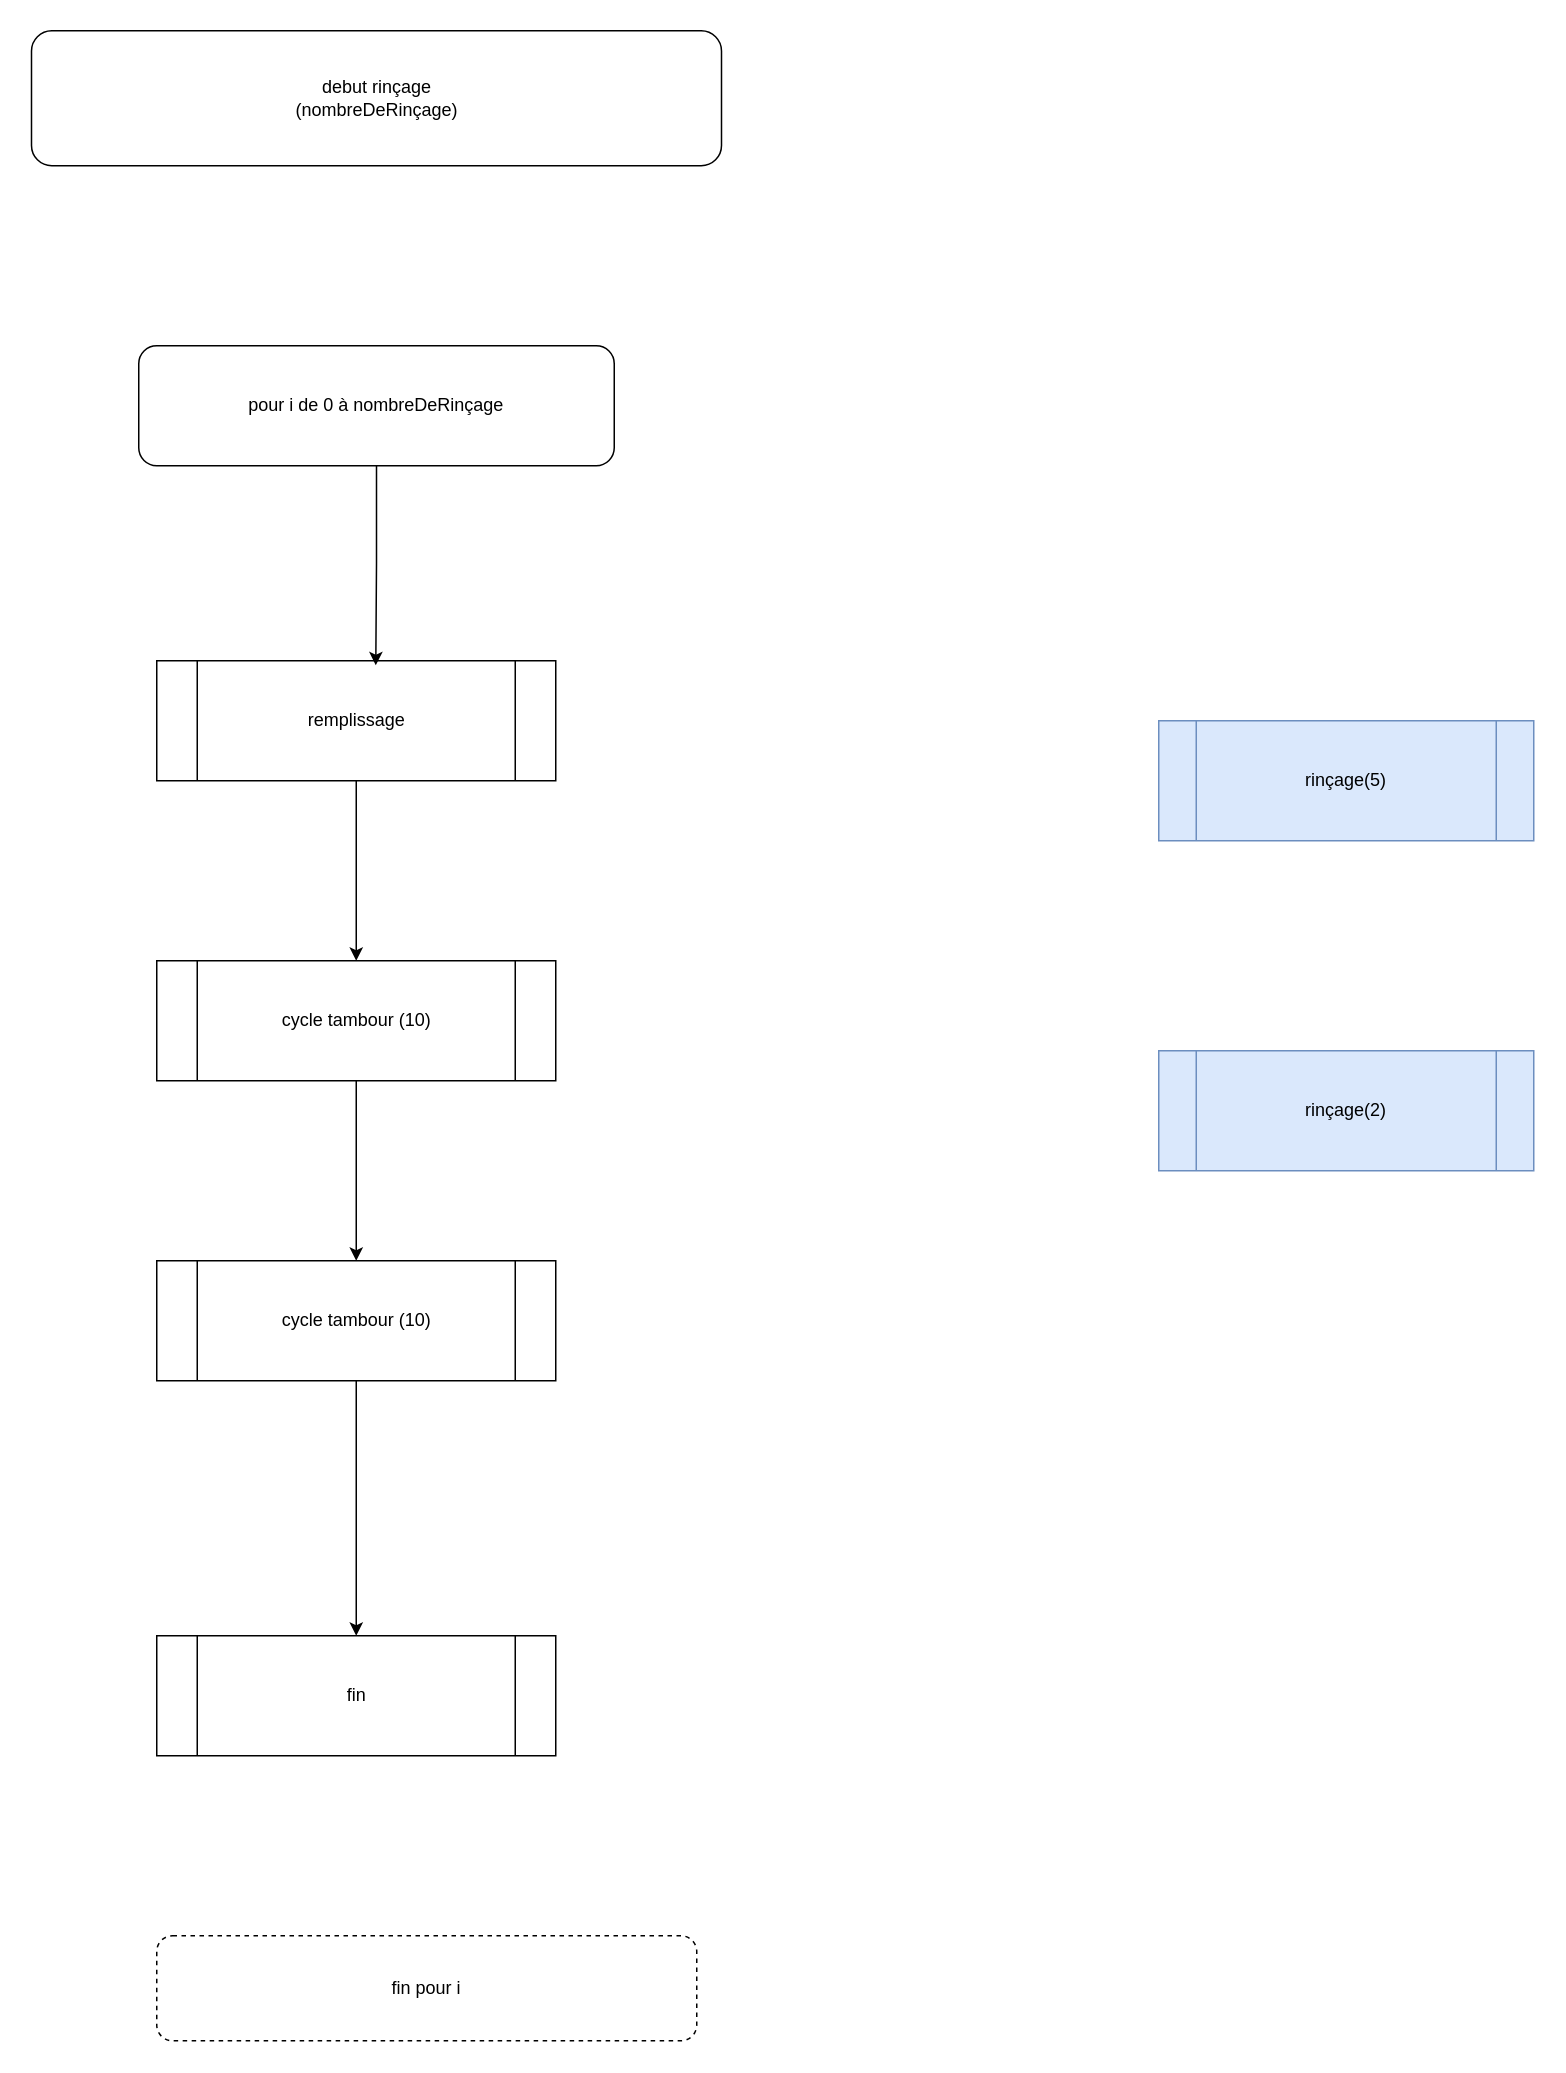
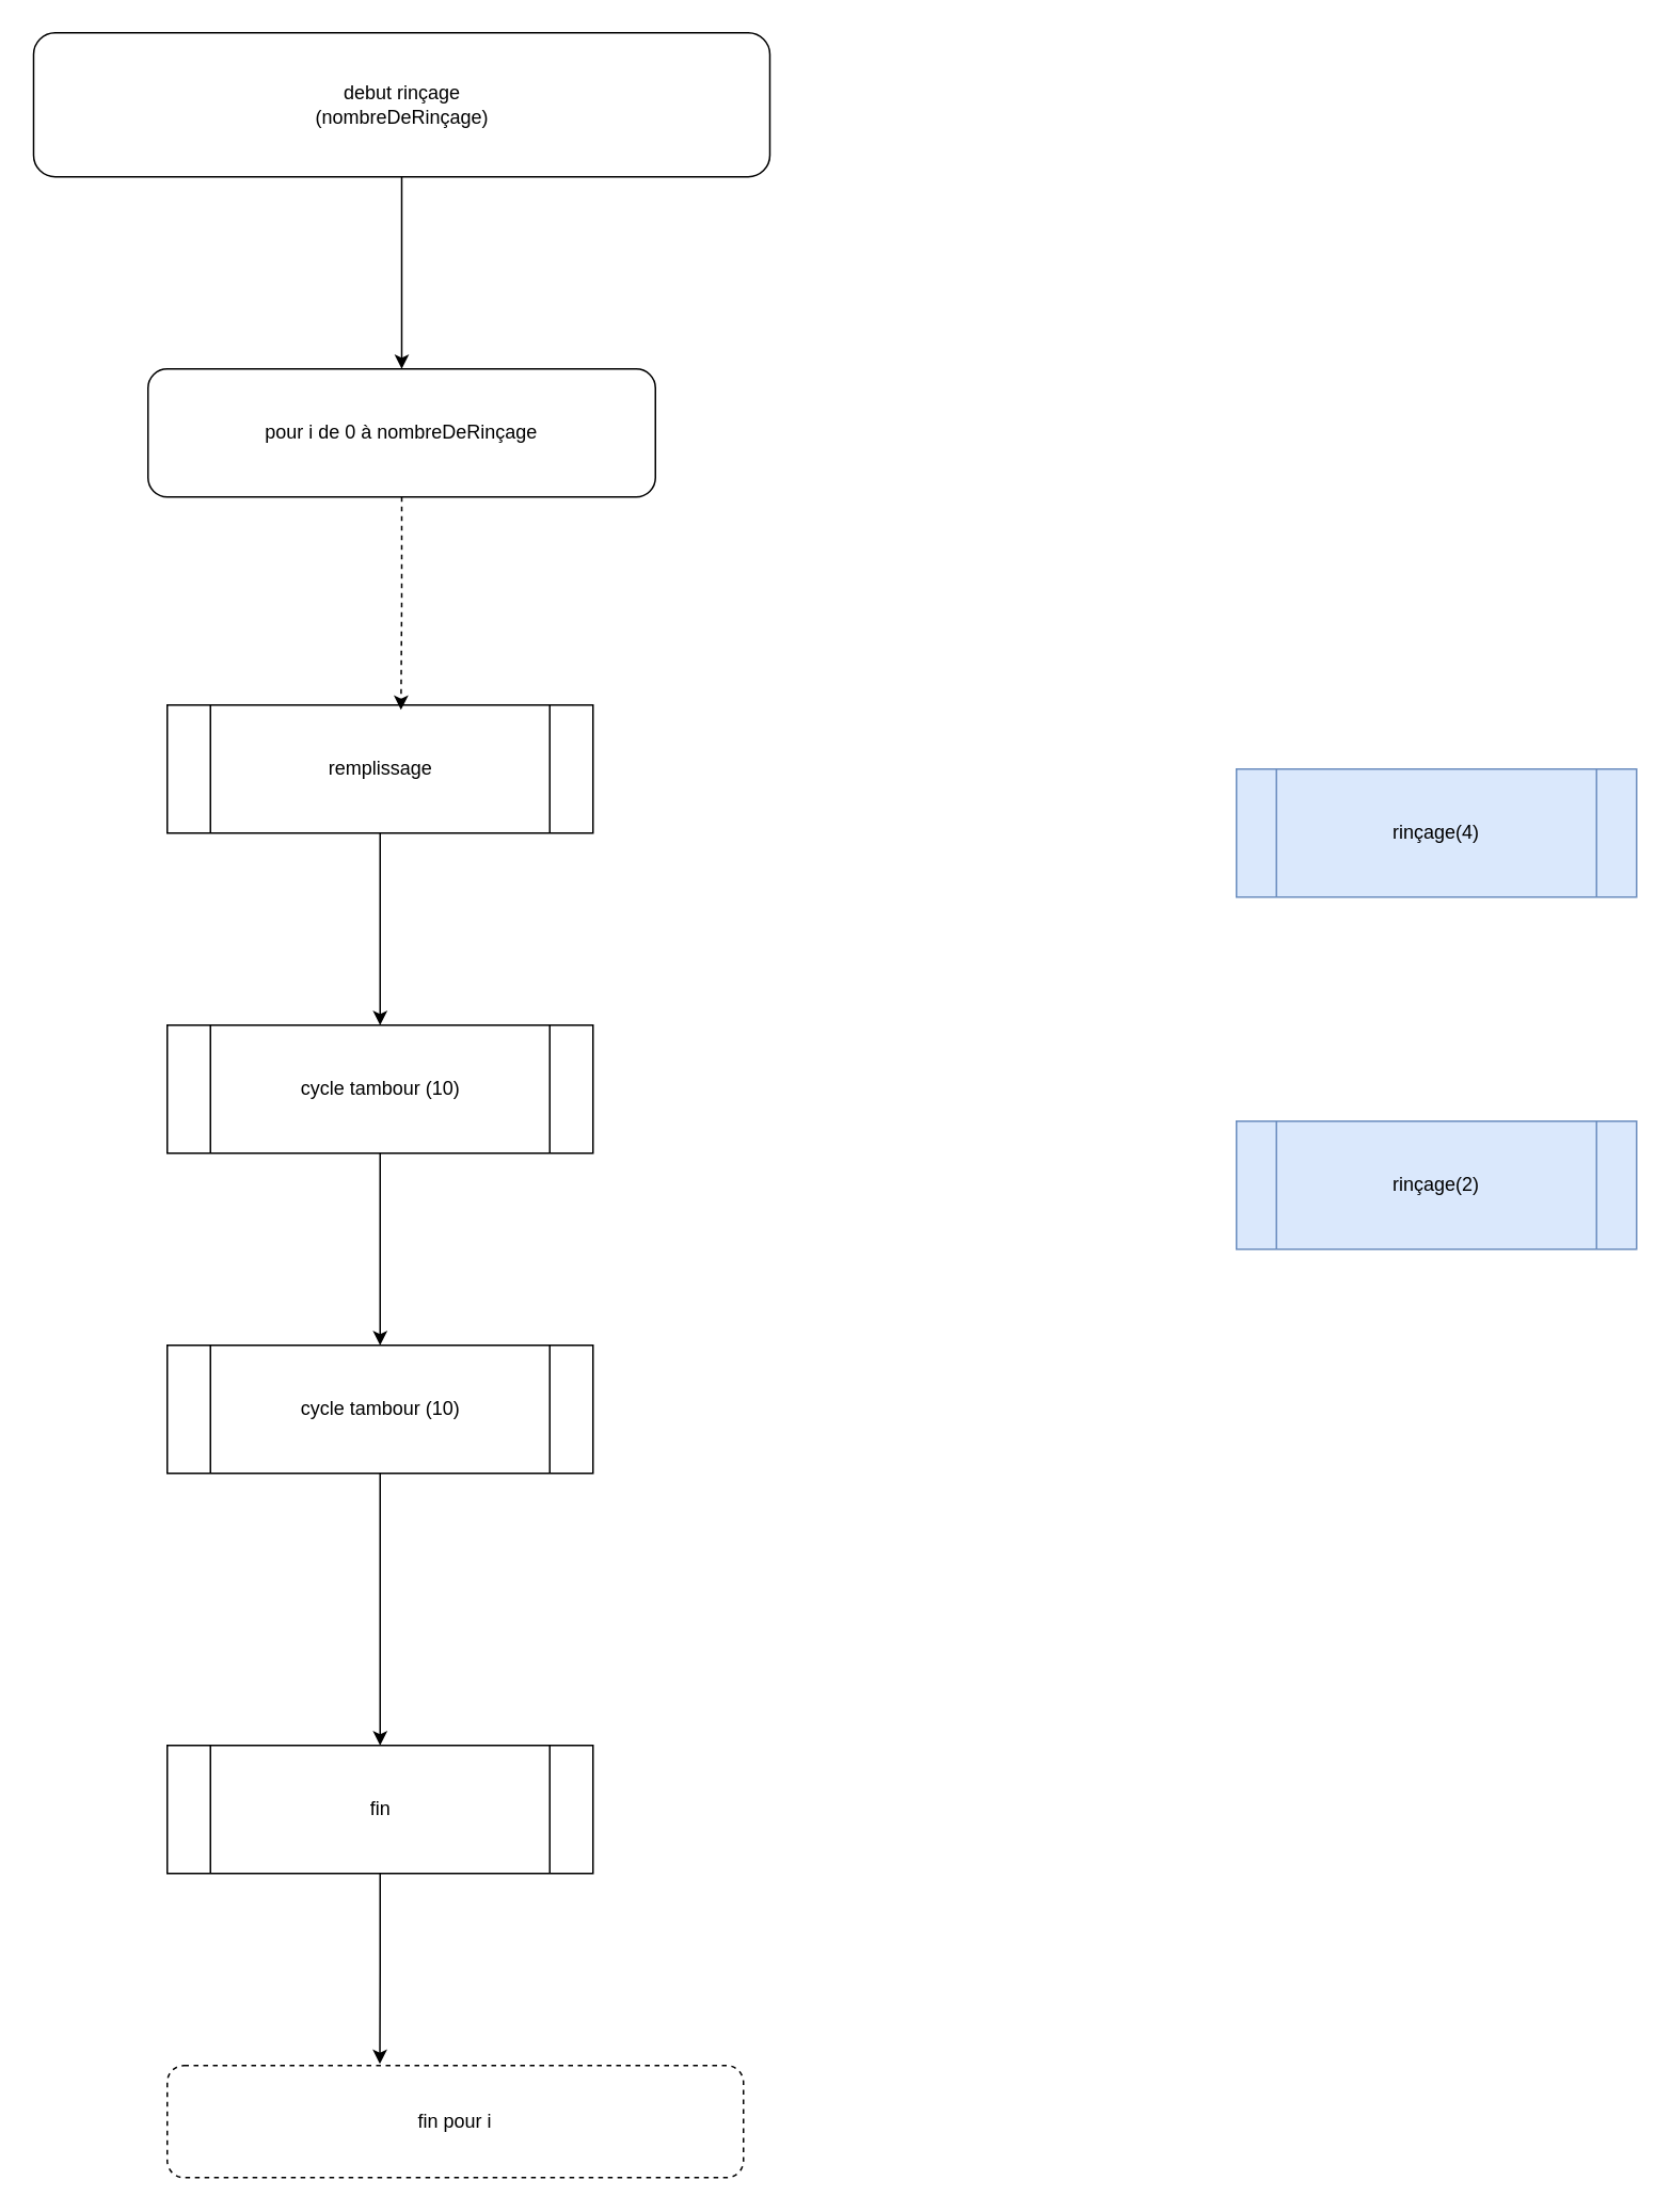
  <mxCell id="0" />
  <mxCell id="1" parent="0" />
+ <mxCell id="2" style="edgeStyle=orthogonalEdgeStyle;rounded=0;orthogonalLoop=1;jettySize=auto;html=1;exitX=0.5;exitY=1;exitDx=0;exitDy=0;entryX=0.5;entryY=0;entryDx=0;entryDy=0;" edge="1" parent="1" source="3" target="6"><mxGeometry relative="1" as="geometry" /></mxCell>
  <mxCell id="3" value="debut rinçage&lt;br&gt;(nombreDeRinçage)" style="rounded=1;whiteSpace=wrap;html=1;" vertex="1" parent="1"><mxGeometry x="20.5" y="20" width="460" height="90" as="geometry" /></mxCell>
  <mxCell id="4" style="edgeStyle=orthogonalEdgeStyle;rounded=0;orthogonalLoop=1;jettySize=auto;html=1;exitX=0.5;exitY=1;exitDx=0;exitDy=0;entryX=0.5;entryY=0;entryDx=0;entryDy=0;" edge="1" parent="1" source="5" target="9"><mxGeometry relative="1" as="geometry" /></mxCell>
  <mxCell id="5" value="remplissage" style="shape=process;whiteSpace=wrap;html=1;backgroundOutline=1;" vertex="1" parent="1"><mxGeometry x="104" y="440" width="266" height="80" as="geometry" /></mxCell>
  <mxCell id="6" value="pour i de 0 à nombreDeRinçage" style="rounded=1;whiteSpace=wrap;html=1;" vertex="1" parent="1"><mxGeometry x="92" y="230" width="317" height="80" as="geometry" /></mxCell>
  <mxCell id="7" value="fin pour i" style="rounded=1;whiteSpace=wrap;html=1;dashed=1;" vertex="1" parent="1"><mxGeometry x="104" y="1290" width="360" height="70" as="geometry" /></mxCell>
  <mxCell id="8" style="edgeStyle=orthogonalEdgeStyle;rounded=0;orthogonalLoop=1;jettySize=auto;html=1;exitX=0.5;exitY=1;exitDx=0;exitDy=0;" edge="1" parent="1" source="9" target="11"><mxGeometry relative="1" as="geometry" /></mxCell>
  <mxCell id="9" value="cycle tambour (10)" style="shape=process;whiteSpace=wrap;html=1;backgroundOutline=1;" vertex="1" parent="1"><mxGeometry x="104" y="640" width="266" height="80" as="geometry" /></mxCell>
  <mxCell id="10" style="edgeStyle=orthogonalEdgeStyle;rounded=0;orthogonalLoop=1;jettySize=auto;html=1;exitX=0.5;exitY=1;exitDx=0;exitDy=0;entryX=0.5;entryY=0;entryDx=0;entryDy=0;" edge="1" parent="1" source="11" target="12"><mxGeometry relative="1" as="geometry" /></mxCell>
  <mxCell id="11" value="cycle tambour (10)" style="shape=process;whiteSpace=wrap;html=1;backgroundOutline=1;" vertex="1" parent="1"><mxGeometry x="104" y="840" width="266" height="80" as="geometry" /></mxCell>
  <mxCell id="12" value="fin" style="shape=process;whiteSpace=wrap;html=1;backgroundOutline=1;" vertex="1" parent="1"><mxGeometry x="104" y="1090" width="266" height="80" as="geometry" /></mxCell>
- <mxCell id="13" value="rinçage(5)" style="shape=process;whiteSpace=wrap;html=1;backgroundOutline=1;fillColor=#dae8fc;strokeColor=#6c8ebf;" vertex="1" parent="1"><mxGeometry x="772" y="480" width="250" height="80" as="geometry" /></mxCell>
+ <mxCell id="13" value="rinçage(4)" style="shape=process;whiteSpace=wrap;html=1;backgroundOutline=1;fillColor=#dae8fc;strokeColor=#6c8ebf;" vertex="1" parent="1"><mxGeometry x="772" y="480" width="250" height="80" as="geometry" /></mxCell>
  <mxCell id="14" value="rinçage(2)" style="shape=process;whiteSpace=wrap;html=1;backgroundOutline=1;fillColor=#dae8fc;strokeColor=#6c8ebf;" vertex="1" parent="1"><mxGeometry x="772" y="700" width="250" height="80" as="geometry" /></mxCell>
- <mxCell id="16" style="edgeStyle=orthogonalEdgeStyle;rounded=0;orthogonalLoop=1;jettySize=auto;html=1;exitX=0.5;exitY=1;exitDx=0;exitDy=0;entryX=0.549;entryY=0.038;entryDx=0;entryDy=0;entryPerimeter=0;" edge="1" parent="1" source="6" target="5"><mxGeometry relative="1" as="geometry" /></mxCell>
+ <mxCell id="15" style="edgeStyle=orthogonalEdgeStyle;rounded=0;orthogonalLoop=1;jettySize=auto;html=1;exitX=0.5;exitY=1;exitDx=0;exitDy=0;entryX=0.369;entryY=-0.014;entryDx=0;entryDy=0;entryPerimeter=0;" edge="1" parent="1" source="12" target="7"><mxGeometry relative="1" as="geometry" /></mxCell>
+ <mxCell id="16" style="edgeStyle=orthogonalEdgeStyle;rounded=0;orthogonalLoop=1;jettySize=auto;html=1;exitX=0.5;exitY=1;exitDx=0;exitDy=0;entryX=0.549;entryY=0.038;entryDx=0;entryDy=0;entryPerimeter=0;dashed=1;" edge="1" parent="1" source="6" target="5"><mxGeometry relative="1" as="geometry" /></mxCell>
